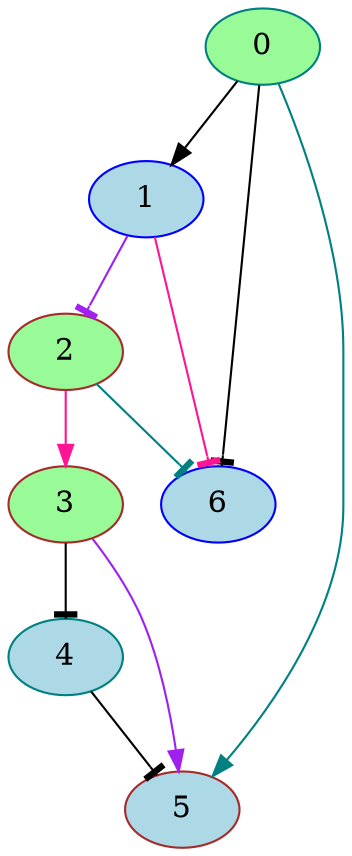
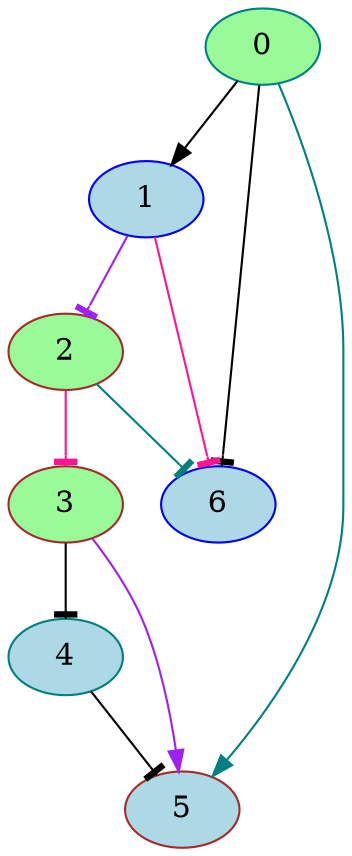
  digraph {
    node [color=brown fillcolor=lightblue shape=ellipse style=filled]
    edge [arrowhead=tee color=black]
    n1 [color=teal fillcolor=palegreen label=0]
    n2 [color=blue label=1]
    n3 [label=5]
    n4 [color=blue label=6]
    n5 [fillcolor=palegreen label=2]
    n6 [fillcolor=palegreen label=3]
    n7 [color=teal label=4]
    n1 -> n2 [arrowhead=normal]
    n1 -> n3 [arrowhead=normal color=teal]
    n1 -> n4
    n2 -> n4 [color=deeppink]
    n2 -> n5 [color=purple]
    n5 -> n4 [color=teal]
-   n5 -> n6 [arrowhead=normal color=deeppink]
+   n5 -> n6 [color=deeppink]
    n6 -> n3 [arrowhead=normal color=purple]
    n6 -> n7
    n7 -> n3
  }
